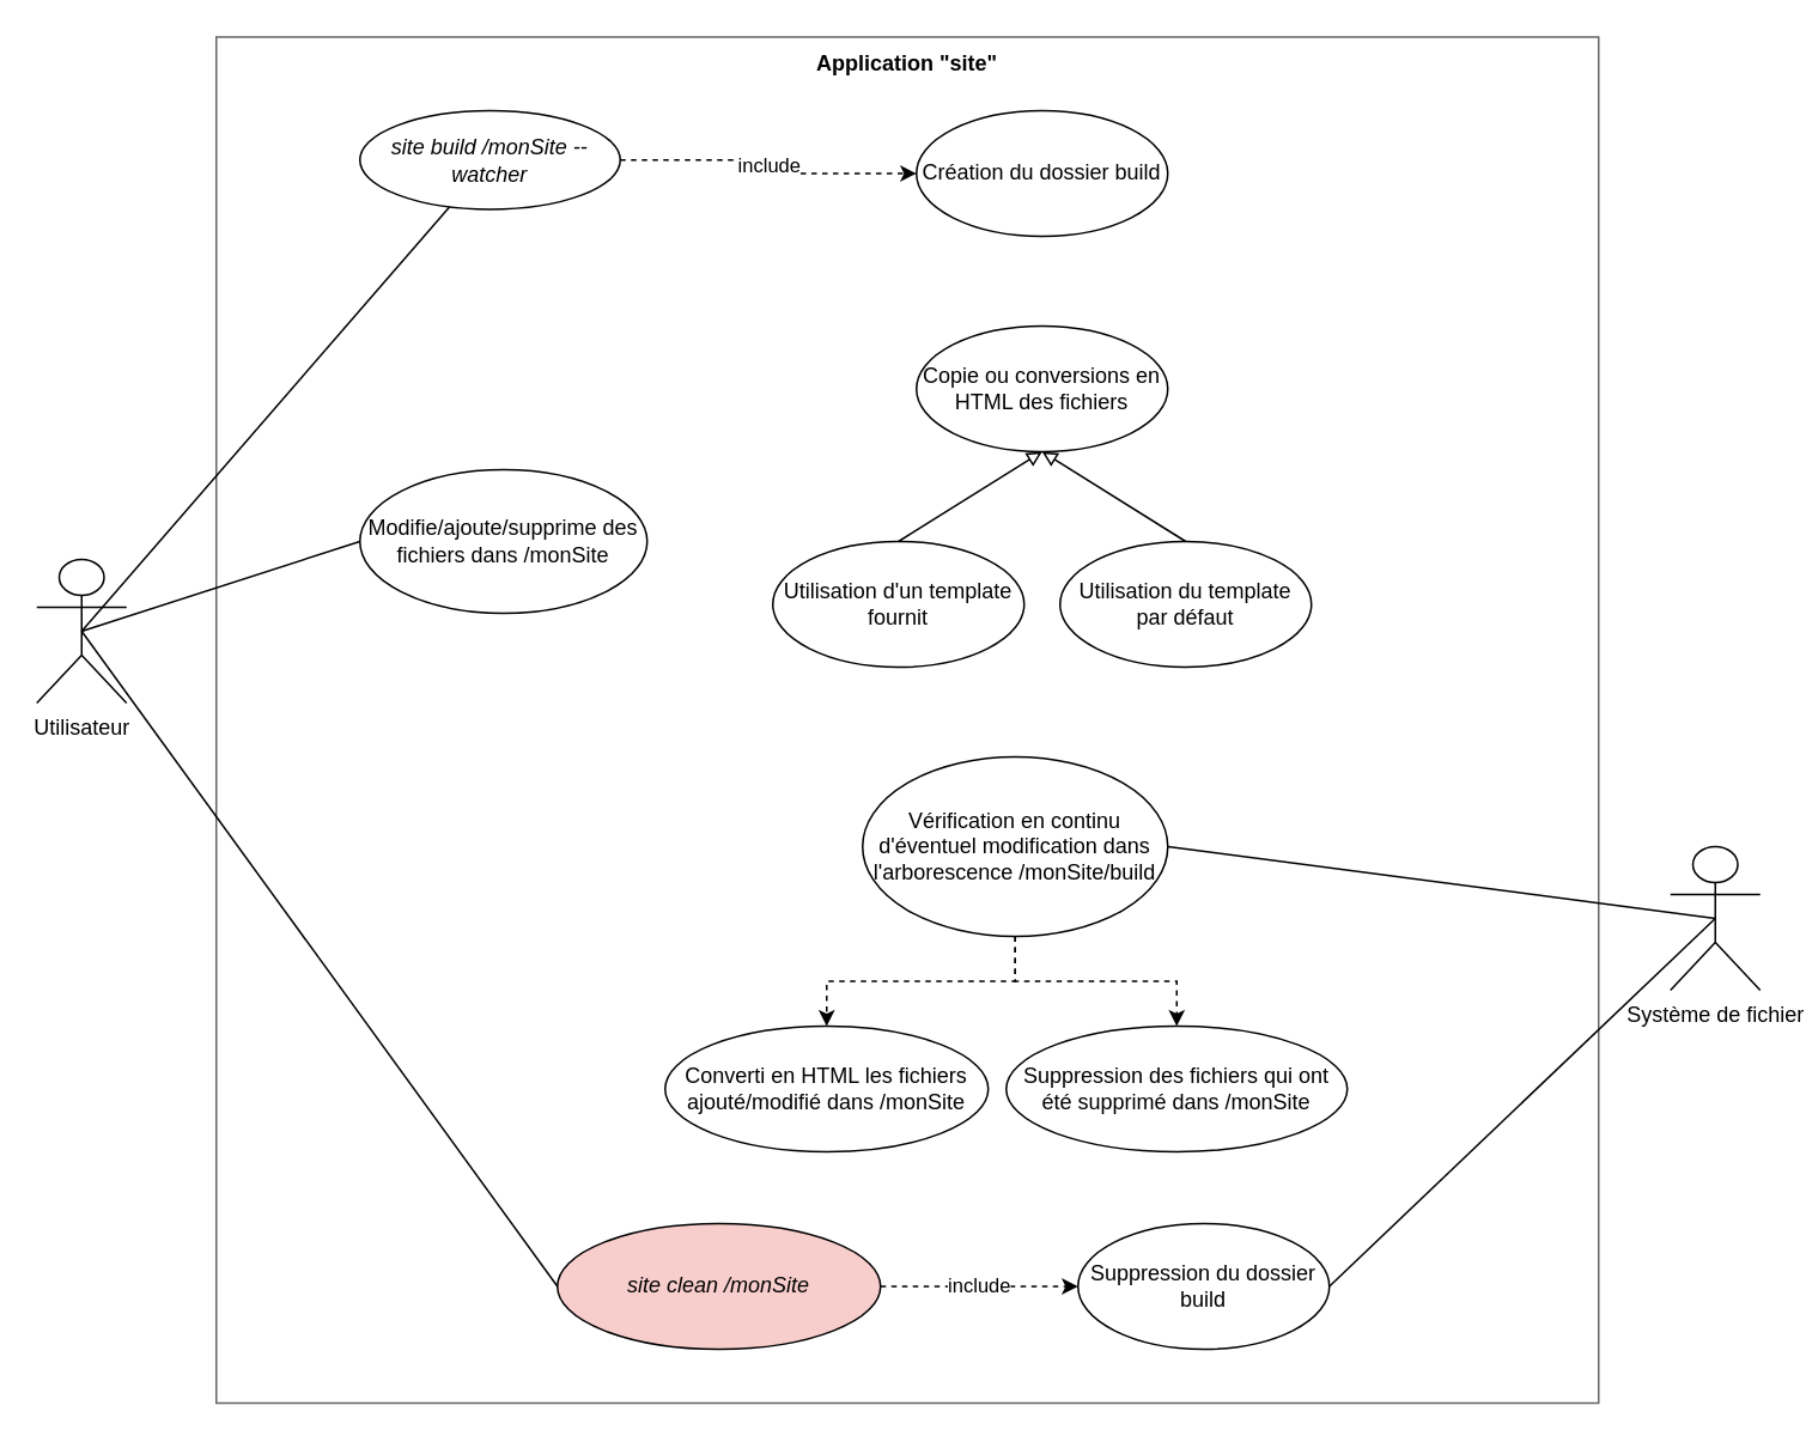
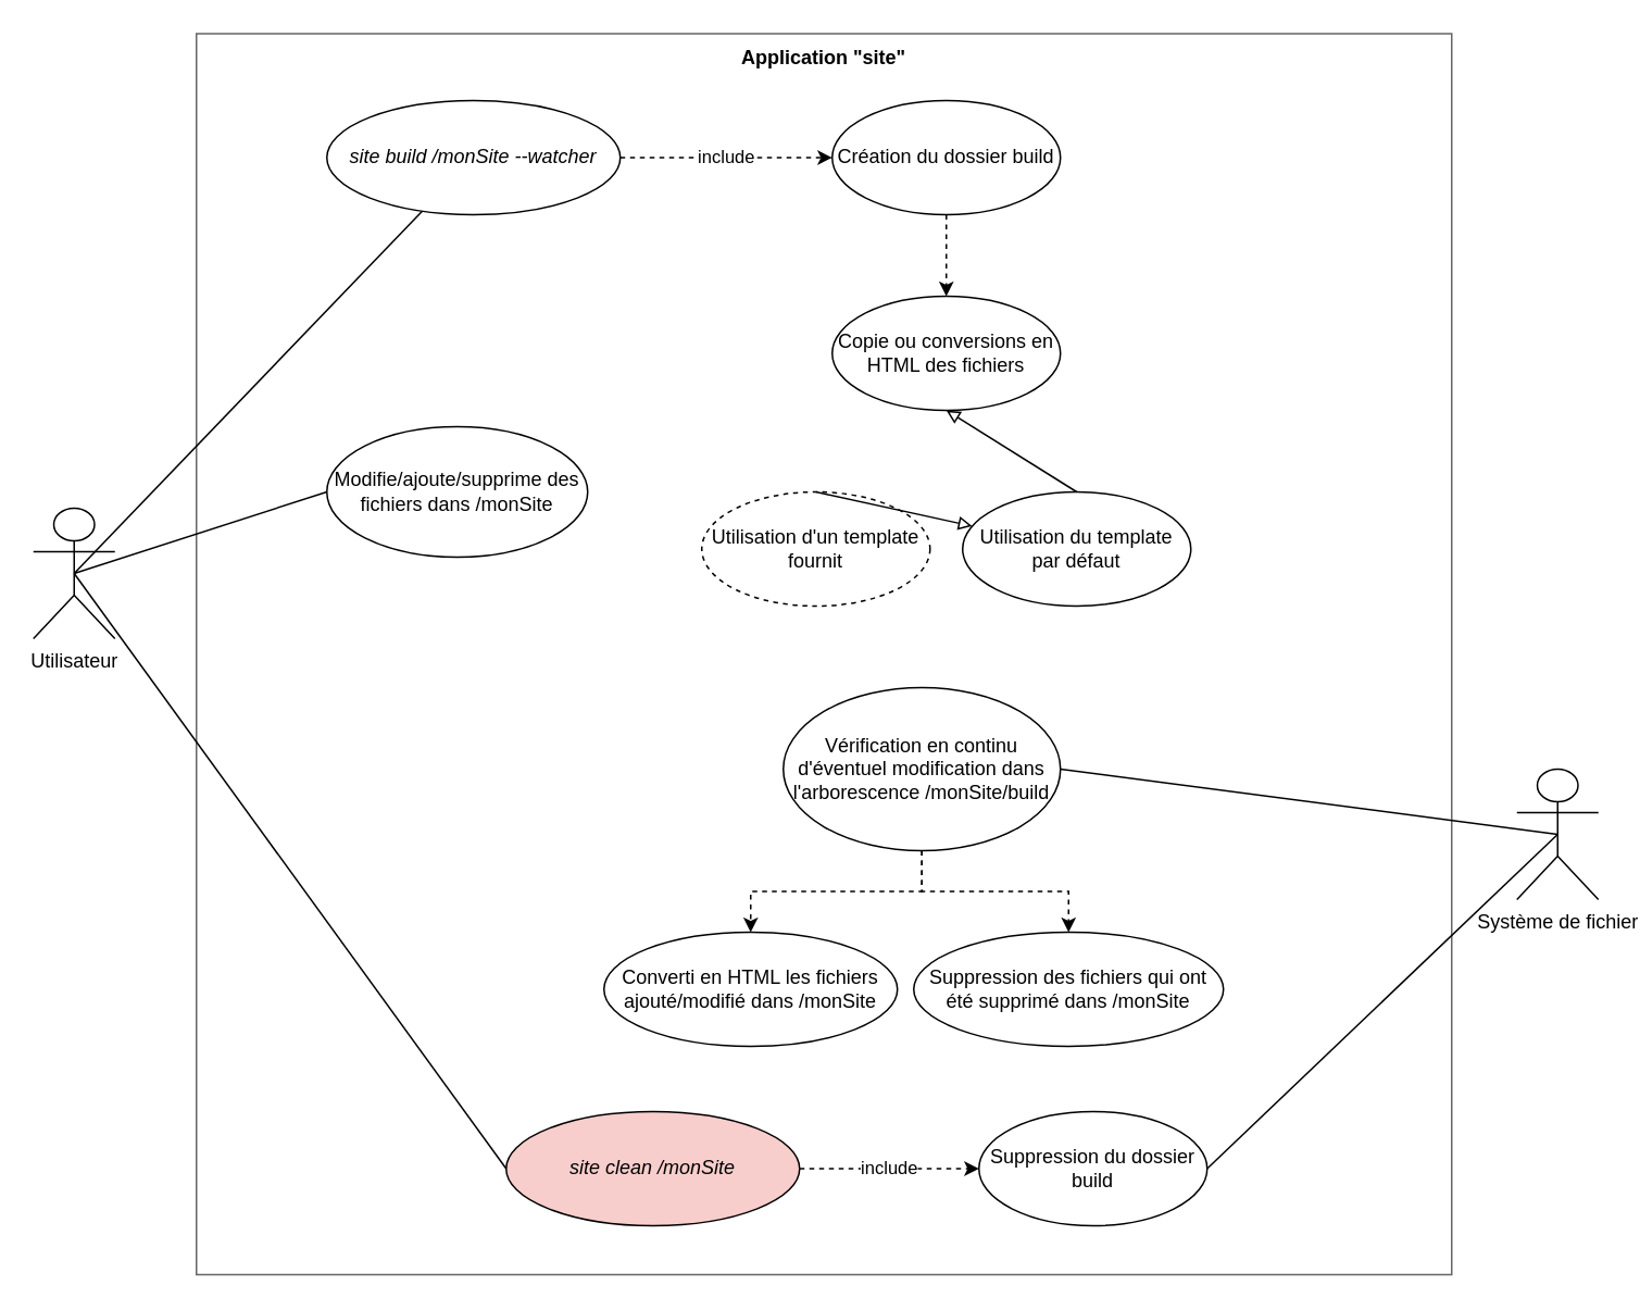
  <mxCell id="0" />
  <mxCell id="1" parent="0" />
  <mxCell id="2" value="Utilisateur" style="shape=umlActor;verticalLabelPosition=bottom;verticalAlign=top;html=1;" vertex="1" parent="1"><mxGeometry x="20" y="311" width="50" height="80" as="geometry" /></mxCell>
  <mxCell id="3" value="include" style="edgeStyle=orthogonalEdgeStyle;rounded=0;orthogonalLoop=1;jettySize=auto;html=1;exitX=1;exitY=0.5;exitDx=0;exitDy=0;entryX=0;entryY=0.5;entryDx=0;entryDy=0;dashed=1;" edge="1" parent="1" source="4" target="10"><mxGeometry relative="1" as="geometry" /></mxCell>
- <mxCell id="4" value="&lt;i&gt;site build /monSite --watcher&lt;/i&gt;" style="ellipse;whiteSpace=wrap;html=1;" vertex="1" parent="1"><mxGeometry x="200" y="61" width="145" height="55" as="geometry" /></mxCell>
+ <mxCell id="4" value="&lt;i&gt;site build /monSite --watcher&lt;/i&gt;" style="ellipse;whiteSpace=wrap;html=1;" vertex="1" parent="1"><mxGeometry x="200" y="61" width="180" height="70" as="geometry" /></mxCell>
  <mxCell id="5" value="Application &quot;site&quot;" style="text;align=center;fontStyle=1;verticalAlign=middle;spacingLeft=3;spacingRight=3;strokeColor=none;rotatable=0;points=[[0,0.5],[1,0.5]];portConstraint=eastwest;fillColor=none;" vertex="1" parent="1"><mxGeometry x="460" y="21" width="90" height="26" as="geometry" /></mxCell>
  <mxCell id="6" value="" style="html=1;perimeterSpacing=0;strokeWidth=1;fillColor=none;fontColor=#333333;strokeColor=#666666;" vertex="1" parent="1"><mxGeometry x="120" y="20" width="770" height="761" as="geometry" /></mxCell>
  <mxCell id="7" value="" style="endArrow=none;html=1;rounded=0;exitX=0.5;exitY=0.5;exitDx=0;exitDy=0;exitPerimeter=0;" edge="1" parent="1" source="2" target="4"><mxGeometry width="50" height="50" relative="1" as="geometry"><mxPoint x="105" y="196" as="sourcePoint" /><mxPoint x="240" y="196" as="targetPoint" /></mxGeometry></mxCell>
  <mxCell id="8" value="Système de fichier" style="shape=umlActor;verticalLabelPosition=bottom;verticalAlign=top;html=1;" vertex="1" parent="1"><mxGeometry x="930" y="471" width="50" height="80" as="geometry" /></mxCell>
+ <mxCell id="9" style="edgeStyle=orthogonalEdgeStyle;rounded=0;orthogonalLoop=1;jettySize=auto;html=1;exitX=0.5;exitY=1;exitDx=0;exitDy=0;entryX=0.5;entryY=0;entryDx=0;entryDy=0;dashed=1;" edge="1" parent="1" source="10" target="19"><mxGeometry relative="1" as="geometry" /></mxCell>
  <mxCell id="10" value="Création du dossier build" style="ellipse;whiteSpace=wrap;html=1;strokeWidth=1;fillColor=none;" vertex="1" parent="1"><mxGeometry x="510" y="61" width="140" height="70" as="geometry" /></mxCell>
  <mxCell id="11" style="edgeStyle=orthogonalEdgeStyle;rounded=0;orthogonalLoop=1;jettySize=auto;html=1;exitX=0.5;exitY=1;exitDx=0;exitDy=0;dashed=1;" edge="1" parent="1" source="13" target="18"><mxGeometry relative="1" as="geometry" /></mxCell>
  <mxCell id="12" style="edgeStyle=orthogonalEdgeStyle;rounded=0;orthogonalLoop=1;jettySize=auto;html=1;exitX=0.5;exitY=1;exitDx=0;exitDy=0;dashed=1;" edge="1" parent="1" source="13" target="17"><mxGeometry relative="1" as="geometry" /></mxCell>
  <mxCell id="13" value="Vérification en continu d'éventuel modification dans l'arborescence /monSite/build" style="ellipse;whiteSpace=wrap;html=1;strokeWidth=1;fillColor=none;" vertex="1" parent="1"><mxGeometry x="480" y="421" width="170" height="100" as="geometry" /></mxCell>
  <mxCell id="14" value="" style="endArrow=none;html=1;rounded=0;exitX=1;exitY=0.5;exitDx=0;exitDy=0;entryX=0.5;entryY=0.5;entryDx=0;entryDy=0;entryPerimeter=0;" edge="1" parent="1" source="13" target="8"><mxGeometry width="50" height="50" relative="1" as="geometry"><mxPoint x="690" y="195.52" as="sourcePoint" /><mxPoint x="785" y="195.52" as="targetPoint" /></mxGeometry></mxCell>
  <mxCell id="15" value="Modifie/ajoute/supprime des fichiers dans /monSite" style="ellipse;whiteSpace=wrap;html=1;strokeWidth=1;fillColor=none;" vertex="1" parent="1"><mxGeometry x="200" y="261" width="160" height="80" as="geometry" /></mxCell>
  <mxCell id="16" value="" style="endArrow=none;html=1;rounded=0;entryX=0;entryY=0.5;entryDx=0;entryDy=0;exitX=0.5;exitY=0.5;exitDx=0;exitDy=0;exitPerimeter=0;" edge="1" parent="1" source="2" target="15"><mxGeometry width="50" height="50" relative="1" as="geometry"><mxPoint x="110" y="201" as="sourcePoint" /><mxPoint x="215" y="341" as="targetPoint" /></mxGeometry></mxCell>
  <mxCell id="17" value="Suppression des fichiers qui ont été supprimé dans /monSite" style="ellipse;whiteSpace=wrap;html=1;strokeWidth=1;fillColor=none;" vertex="1" parent="1"><mxGeometry x="560" y="571" width="190" height="70" as="geometry" /></mxCell>
  <mxCell id="18" value="Converti en HTML les fichiers ajouté/modifié dans /monSite" style="ellipse;whiteSpace=wrap;html=1;strokeWidth=1;fillColor=none;" vertex="1" parent="1"><mxGeometry x="370" y="571" width="180" height="70" as="geometry" /></mxCell>
  <mxCell id="19" value="Copie ou conversions en HTML des fichiers" style="ellipse;whiteSpace=wrap;html=1;strokeWidth=1;fillColor=none;" vertex="1" parent="1"><mxGeometry x="510" y="181" width="140" height="70" as="geometry" /></mxCell>
- <mxCell id="20" value="Utilisation d'un template fournit" style="ellipse;whiteSpace=wrap;html=1;strokeWidth=1;fillColor=none;" vertex="1" parent="1"><mxGeometry x="430" y="301" width="140" height="70" as="geometry" /></mxCell>
+ <mxCell id="20" value="Utilisation d'un template fournit" style="ellipse;whiteSpace=wrap;html=1;strokeWidth=1;fillColor=none;dashed=1;" vertex="1" parent="1"><mxGeometry x="430" y="301" width="140" height="70" as="geometry" /></mxCell>
  <mxCell id="21" value="Utilisation du template par défaut" style="ellipse;whiteSpace=wrap;html=1;strokeWidth=1;fillColor=none;" vertex="1" parent="1"><mxGeometry x="590" y="301" width="140" height="70" as="geometry" /></mxCell>
- <mxCell id="22" value="" style="endArrow=block;html=1;rounded=0;exitX=0.5;exitY=0;exitDx=0;exitDy=0;entryX=0.5;entryY=1;entryDx=0;entryDy=0;endFill=0;" edge="1" parent="1" source="20" target="19"><mxGeometry width="50" height="50" relative="1" as="geometry"><mxPoint x="490" y="352.58" as="sourcePoint" /><mxPoint x="622.484" y="281.004" as="targetPoint" /></mxGeometry></mxCell>
+ <mxCell id="22" value="" style="endArrow=block;html=1;rounded=0;exitX=0.5;exitY=0;exitDx=0;exitDy=0;endFill=0;" edge="1" parent="1" source="20" target="21"><mxGeometry width="50" height="50" relative="1" as="geometry"><mxPoint x="490" y="352.58" as="sourcePoint" /><mxPoint x="622.484" y="281.004" as="targetPoint" /></mxGeometry></mxCell>
  <mxCell id="23" value="" style="endArrow=block;html=1;rounded=0;exitX=0.5;exitY=0;exitDx=0;exitDy=0;entryX=0.5;entryY=1;entryDx=0;entryDy=0;endFill=0;" edge="1" parent="1" source="21" target="19"><mxGeometry width="50" height="50" relative="1" as="geometry"><mxPoint x="630" y="376" as="sourcePoint" /><mxPoint x="700" y="241" as="targetPoint" /></mxGeometry></mxCell>
  <mxCell id="24" value="&lt;i&gt;site clean /monSite&lt;/i&gt;" style="ellipse;whiteSpace=wrap;html=1;fillColor=#f8cecc;" vertex="1" parent="1"><mxGeometry x="310" y="681" width="180" height="70" as="geometry" /></mxCell>
  <mxCell id="25" value="" style="endArrow=none;html=1;rounded=0;entryX=0;entryY=0.5;entryDx=0;entryDy=0;exitX=0.5;exitY=0.5;exitDx=0;exitDy=0;exitPerimeter=0;" edge="1" parent="1" source="2" target="24"><mxGeometry width="50" height="50" relative="1" as="geometry"><mxPoint x="110" y="201" as="sourcePoint" /><mxPoint x="195" y="526" as="targetPoint" /></mxGeometry></mxCell>
  <mxCell id="26" value="Suppression du dossier build" style="ellipse;whiteSpace=wrap;html=1;strokeWidth=1;fillColor=none;" vertex="1" parent="1"><mxGeometry x="600" y="681" width="140" height="70" as="geometry" /></mxCell>
  <mxCell id="27" value="" style="endArrow=none;html=1;rounded=0;exitX=1;exitY=0.5;exitDx=0;exitDy=0;entryX=0.5;entryY=0.5;entryDx=0;entryDy=0;entryPerimeter=0;" edge="1" parent="1" source="26" target="8"><mxGeometry width="50" height="50" relative="1" as="geometry"><mxPoint x="700" y="591" as="sourcePoint" /><mxPoint x="1005" y="551" as="targetPoint" /></mxGeometry></mxCell>
  <mxCell id="28" value="include" style="edgeStyle=orthogonalEdgeStyle;rounded=0;orthogonalLoop=1;jettySize=auto;html=1;dashed=1;entryX=0;entryY=0.5;entryDx=0;entryDy=0;exitX=1;exitY=0.5;exitDx=0;exitDy=0;" edge="1" parent="1" source="24" target="26"><mxGeometry relative="1" as="geometry"><mxPoint x="510" y="716" as="sourcePoint" /><mxPoint x="600" y="715" as="targetPoint" /></mxGeometry></mxCell>
